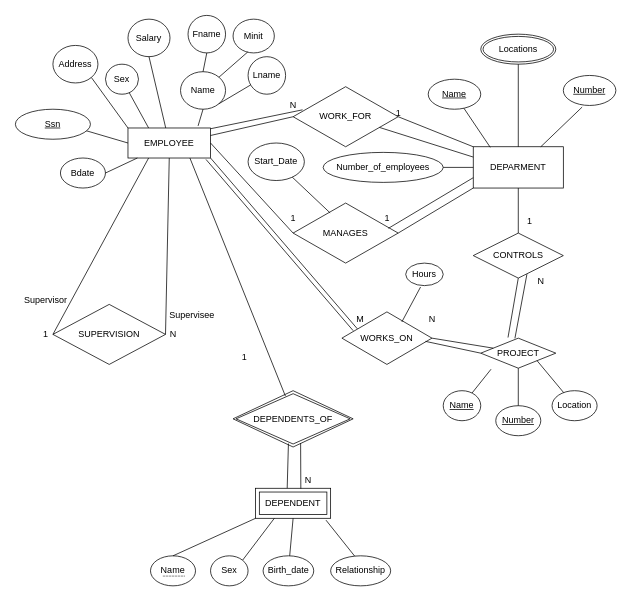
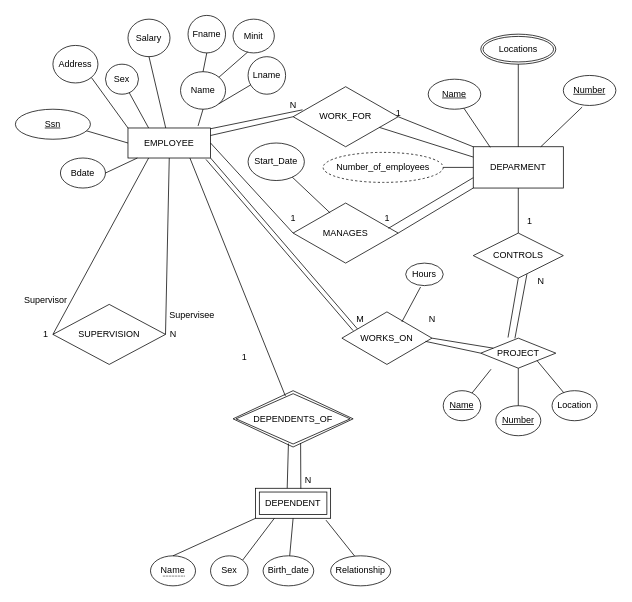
  <mxCell id="0" />
  <mxCell id="1" parent="0" />
  <mxCell id="2" value="EMPLOYEE" style="rounded=0;whiteSpace=wrap;html=1;" vertex="1" parent="1"><mxGeometry x="170" y="170" width="110" height="40" as="geometry" /></mxCell>
  <mxCell id="3" value="Bdate" style="ellipse;whiteSpace=wrap;html=1;" vertex="1" parent="1"><mxGeometry x="80" y="210" width="60" height="40" as="geometry" /></mxCell>
  <mxCell id="4" value="Fname" style="ellipse;whiteSpace=wrap;html=1;" vertex="1" parent="1"><mxGeometry x="250" width="50" height="50" as="geometry" y="20" /></mxCell>
  <mxCell id="5" value="Minit" style="ellipse;whiteSpace=wrap;html=1;" vertex="1" parent="1"><mxGeometry x="310" y="25" width="55" height="45" as="geometry" /></mxCell>
  <mxCell id="6" value="Lname" style="ellipse;whiteSpace=wrap;html=1;" vertex="1" parent="1"><mxGeometry x="330" y="75" width="50" height="50" as="geometry" /></mxCell>
  <mxCell id="7" value="Name" style="ellipse;whiteSpace=wrap;html=1;" vertex="1" parent="1"><mxGeometry x="240" y="95" width="60" height="50" as="geometry" /></mxCell>
  <mxCell id="8" value="Salary" style="ellipse;whiteSpace=wrap;html=1;" vertex="1" parent="1"><mxGeometry x="170" y="25" width="56" height="50" as="geometry" /></mxCell>
  <mxCell id="9" value="Address" style="ellipse;whiteSpace=wrap;html=1;" vertex="1" parent="1"><mxGeometry x="70" y="60" width="60" height="50" as="geometry" /></mxCell>
  <mxCell id="10" value="Sex" style="ellipse;whiteSpace=wrap;html=1;" vertex="1" parent="1"><mxGeometry x="140" y="85" width="44" height="40" as="geometry" /></mxCell>
  <mxCell id="11" value="" style="endArrow=none;html=1;rounded=0;entryX=1;entryY=0.5;entryDx=0;entryDy=0;" edge="1" parent="1" source="2" target="3"><mxGeometry width="50" height="50" relative="1" as="geometry"><mxPoint x="150" y="320" as="sourcePoint" /><mxPoint x="200" y="270" as="targetPoint" /></mxGeometry></mxCell>
  <mxCell id="12" value="" style="endArrow=none;html=1;rounded=0;entryX=0.849;entryY=-0.069;entryDx=0;entryDy=0;exitX=0.5;exitY=1;exitDx=0;exitDy=0;entryPerimeter=0;" edge="1" parent="1" source="7" target="2"><mxGeometry width="50" height="50" relative="1" as="geometry"><mxPoint x="380" y="390" as="sourcePoint" /><mxPoint x="430" y="340" as="targetPoint" /></mxGeometry></mxCell>
  <mxCell id="13" value="" style="endArrow=none;html=1;rounded=0;exitX=0.5;exitY=1;exitDx=0;exitDy=0;" edge="1" parent="1" source="8" target="2"><mxGeometry width="50" height="50" relative="1" as="geometry"><mxPoint x="380" y="390" as="sourcePoint" /><mxPoint x="430" y="340" as="targetPoint" /></mxGeometry></mxCell>
  <mxCell id="14" value="" style="endArrow=none;html=1;rounded=0;entryX=0.25;entryY=0;entryDx=0;entryDy=0;" edge="1" parent="1" source="10" target="2"><mxGeometry width="50" height="50" relative="1" as="geometry"><mxPoint x="380" y="390" as="sourcePoint" /><mxPoint x="430" y="340" as="targetPoint" /></mxGeometry></mxCell>
  <mxCell id="15" value="" style="endArrow=none;html=1;rounded=0;exitX=1;exitY=1;exitDx=0;exitDy=0;entryX=0;entryY=0;entryDx=0;entryDy=0;" edge="1" parent="1" source="9" target="2"><mxGeometry width="50" height="50" relative="1" as="geometry"><mxPoint x="380" y="390" as="sourcePoint" /><mxPoint x="430" y="340" as="targetPoint" /></mxGeometry></mxCell>
  <mxCell id="16" value="" style="endArrow=none;html=1;rounded=0;entryX=0;entryY=0.5;entryDx=0;entryDy=0;exitX=1;exitY=1;exitDx=0;exitDy=0;" edge="1" parent="1" target="2"><mxGeometry width="50" height="50" relative="1" as="geometry"><mxPoint x="111.17" y="172.714" as="sourcePoint" /><mxPoint x="430" y="340" as="targetPoint" /></mxGeometry></mxCell>
  <mxCell id="17" value="" style="endArrow=none;html=1;rounded=0;exitX=1;exitY=1;exitDx=0;exitDy=0;" edge="1" parent="1" source="7" target="6"><mxGeometry width="50" height="50" relative="1" as="geometry"><mxPoint x="380" y="390" as="sourcePoint" /><mxPoint x="430" y="340" as="targetPoint" /></mxGeometry></mxCell>
  <mxCell id="18" value="" style="endArrow=none;html=1;rounded=0;entryX=1;entryY=0;entryDx=0;entryDy=0;exitX=0.355;exitY=0.973;exitDx=0;exitDy=0;exitPerimeter=0;" edge="1" parent="1" source="5" target="7"><mxGeometry width="50" height="50" relative="1" as="geometry"><mxPoint x="380" y="390" as="sourcePoint" /><mxPoint x="430" y="340" as="targetPoint" /></mxGeometry></mxCell>
  <mxCell id="19" value="" style="endArrow=none;html=1;rounded=0;entryX=0.5;entryY=0;entryDx=0;entryDy=0;exitX=0.5;exitY=1;exitDx=0;exitDy=0;" edge="1" parent="1" source="4" target="7"><mxGeometry width="50" height="50" relative="1" as="geometry"><mxPoint x="380" y="390" as="sourcePoint" /><mxPoint x="430" y="340" as="targetPoint" /></mxGeometry></mxCell>
  <mxCell id="20" value="SUPERVISION&lt;br&gt;" style="rhombus;whiteSpace=wrap;html=1;" vertex="1" parent="1"><mxGeometry x="70" y="405" width="150" height="80" as="geometry" /></mxCell>
  <mxCell id="21" value="" style="endArrow=none;html=1;rounded=0;entryX=0.25;entryY=1;entryDx=0;entryDy=0;exitX=0;exitY=0.5;exitDx=0;exitDy=0;" edge="1" parent="1" source="20" target="2"><mxGeometry width="50" height="50" relative="1" as="geometry"><mxPoint x="380" y="380" as="sourcePoint" /><mxPoint x="430" y="330" as="targetPoint" /></mxGeometry></mxCell>
  <mxCell id="22" value="" style="endArrow=none;html=1;rounded=0;entryX=0.5;entryY=1;entryDx=0;entryDy=0;exitX=1;exitY=0.5;exitDx=0;exitDy=0;" edge="1" parent="1" source="20" target="2"><mxGeometry width="50" height="50" relative="1" as="geometry"><mxPoint x="380" y="380" as="sourcePoint" /><mxPoint x="430" y="330" as="targetPoint" /></mxGeometry></mxCell>
  <mxCell id="23" value="WORK_FOR" style="rhombus;whiteSpace=wrap;html=1;" vertex="1" parent="1"><mxGeometry x="390" y="115" width="140" height="80" as="geometry" /></mxCell>
  <mxCell id="24" value="MANAGES" style="rhombus;whiteSpace=wrap;html=1;" vertex="1" parent="1"><mxGeometry x="390" y="270" width="140" height="80" as="geometry" /></mxCell>
  <mxCell id="25" value="" style="endArrow=none;html=1;rounded=0;entryX=0.09;entryY=0.385;entryDx=0;entryDy=0;entryPerimeter=0;" edge="1" parent="1" target="23"><mxGeometry width="50" height="50" relative="1" as="geometry"><mxPoint x="280" y="171" as="sourcePoint" /><mxPoint x="470" y="330" as="targetPoint" /></mxGeometry></mxCell>
  <mxCell id="26" value="" style="endArrow=none;html=1;rounded=0;exitX=1;exitY=0.25;exitDx=0;exitDy=0;entryX=0;entryY=0.5;entryDx=0;entryDy=0;" edge="1" parent="1" source="2" target="23"><mxGeometry width="50" height="50" relative="1" as="geometry"><mxPoint x="420" y="380" as="sourcePoint" /><mxPoint x="470" y="330" as="targetPoint" /></mxGeometry></mxCell>
  <mxCell id="27" value="N" style="text;html=1;align=center;verticalAlign=middle;resizable=0;points=[];autosize=1;strokeColor=none;fillColor=none;" vertex="1" parent="1"><mxGeometry x="375" y="125" width="30" height="30" as="geometry" /></mxCell>
  <mxCell id="28" value="" style="endArrow=none;html=1;rounded=0;exitX=1;exitY=0.5;exitDx=0;exitDy=0;entryX=0;entryY=0.5;entryDx=0;entryDy=0;" edge="1" parent="1" source="2" target="24"><mxGeometry width="50" height="50" relative="1" as="geometry"><mxPoint x="420" y="380" as="sourcePoint" /><mxPoint x="470" y="330" as="targetPoint" /></mxGeometry></mxCell>
  <mxCell id="29" value="Start_Date" style="ellipse;whiteSpace=wrap;html=1;" vertex="1" parent="1"><mxGeometry x="330" y="190" width="75" height="50" as="geometry" /></mxCell>
  <mxCell id="30" value="" style="endArrow=none;html=1;rounded=0;entryX=0.352;entryY=0.164;entryDx=0;entryDy=0;entryPerimeter=0;" edge="1" parent="1" source="29" target="24"><mxGeometry width="50" height="50" relative="1" as="geometry"><mxPoint x="420" y="380" as="sourcePoint" /><mxPoint x="470" y="330" as="targetPoint" /></mxGeometry></mxCell>
  <mxCell id="31" value="DEPARMENT" style="rounded=0;whiteSpace=wrap;html=1;" vertex="1" parent="1"><mxGeometry x="630" y="195" width="120" height="55" as="geometry" /></mxCell>
  <mxCell id="32" value="Name" style="ellipse;whiteSpace=wrap;html=1;align=center;fontStyle=4;" vertex="1" parent="1"><mxGeometry x="570" y="105" width="70" height="40" as="geometry" /></mxCell>
  <mxCell id="33" value="Locations" style="ellipse;shape=doubleEllipse;margin=3;whiteSpace=wrap;html=1;align=center;" vertex="1" parent="1"><mxGeometry x="640" y="45" width="100" height="40" as="geometry" /></mxCell>
  <mxCell id="34" value="Number" style="ellipse;whiteSpace=wrap;html=1;align=center;fontStyle=4;" vertex="1" parent="1"><mxGeometry x="750" y="100" width="70" height="40" as="geometry" /></mxCell>
  <mxCell id="35" value="" style="endArrow=none;html=1;rounded=0;entryX=0.189;entryY=0.015;entryDx=0;entryDy=0;entryPerimeter=0;" edge="1" parent="1" source="32" target="31"><mxGeometry width="50" height="50" relative="1" as="geometry"><mxPoint x="440" y="380" as="sourcePoint" /><mxPoint x="490" y="330" as="targetPoint" /></mxGeometry></mxCell>
  <mxCell id="36" value="" style="endArrow=none;html=1;rounded=0;entryX=0.5;entryY=0;entryDx=0;entryDy=0;exitX=0.5;exitY=1;exitDx=0;exitDy=0;" edge="1" parent="1" source="33" target="31"><mxGeometry width="50" height="50" relative="1" as="geometry"><mxPoint x="440" y="380" as="sourcePoint" /><mxPoint x="490" y="330" as="targetPoint" /></mxGeometry></mxCell>
  <mxCell id="37" value="" style="endArrow=none;html=1;rounded=0;entryX=0.75;entryY=0;entryDx=0;entryDy=0;exitX=0.358;exitY=1.054;exitDx=0;exitDy=0;exitPerimeter=0;" edge="1" parent="1" source="34" target="31"><mxGeometry width="50" height="50" relative="1" as="geometry"><mxPoint x="440" y="380" as="sourcePoint" /><mxPoint x="490" y="330" as="targetPoint" /></mxGeometry></mxCell>
  <mxCell id="38" value="" style="endArrow=none;html=1;rounded=0;exitX=0;exitY=0.25;exitDx=0;exitDy=0;" edge="1" parent="1" source="31" target="23"><mxGeometry width="50" height="50" relative="1" as="geometry"><mxPoint x="440" y="380" as="sourcePoint" /><mxPoint x="490" y="330" as="targetPoint" /></mxGeometry></mxCell>
  <mxCell id="39" value="" style="endArrow=none;html=1;rounded=0;entryX=0;entryY=0;entryDx=0;entryDy=0;exitX=1;exitY=0.5;exitDx=0;exitDy=0;" edge="1" parent="1" source="23" target="31"><mxGeometry width="50" height="50" relative="1" as="geometry"><mxPoint x="440" y="380" as="sourcePoint" /><mxPoint x="490" y="330" as="targetPoint" /></mxGeometry></mxCell>
  <mxCell id="40" value="1" style="text;html=1;align=center;verticalAlign=middle;resizable=0;points=[];autosize=1;strokeColor=none;fillColor=none;" vertex="1" parent="1"><mxGeometry x="515" y="135" width="30" height="30" as="geometry" /></mxCell>
- <mxCell id="41" value="Number_of_employees" style="ellipse;whiteSpace=wrap;html=1;align=center;dashed=0;" vertex="1" parent="1"><mxGeometry x="430" y="202.5" width="160" height="40" as="geometry" /></mxCell>
+ <mxCell id="41" value="Number_of_employees" style="ellipse;whiteSpace=wrap;html=1;align=center;dashed=1;" vertex="1" parent="1"><mxGeometry x="430" y="202.5" width="160" height="40" as="geometry" /></mxCell>
  <mxCell id="42" value="" style="endArrow=none;html=1;rounded=0;entryX=0;entryY=0.5;entryDx=0;entryDy=0;exitX=1;exitY=0.5;exitDx=0;exitDy=0;" edge="1" parent="1" source="41" target="31"><mxGeometry width="50" height="50" relative="1" as="geometry"><mxPoint x="440" y="380" as="sourcePoint" /><mxPoint x="490" y="330" as="targetPoint" /></mxGeometry></mxCell>
  <mxCell id="43" value="CONTROLS" style="shape=rhombus;perimeter=rhombusPerimeter;whiteSpace=wrap;html=1;align=center;" vertex="1" parent="1"><mxGeometry x="630" y="310" width="120" height="60" as="geometry" /></mxCell>
  <mxCell id="44" value="" style="endArrow=none;html=1;rounded=0;entryX=0.5;entryY=1;entryDx=0;entryDy=0;" edge="1" parent="1" source="43" target="31"><mxGeometry width="50" height="50" relative="1" as="geometry"><mxPoint x="440" y="490" as="sourcePoint" /><mxPoint x="490" y="440" as="targetPoint" /></mxGeometry></mxCell>
  <mxCell id="45" value="1" style="text;html=1;align=center;verticalAlign=middle;resizable=0;points=[];autosize=1;strokeColor=none;fillColor=none;" vertex="1" parent="1"><mxGeometry x="690" y="280" width="30" height="30" as="geometry" /></mxCell>
  <mxCell id="46" value="1" style="text;html=1;align=center;verticalAlign=middle;resizable=0;points=[];autosize=1;strokeColor=none;fillColor=none;" vertex="1" parent="1"><mxGeometry x="375" y="275" width="30" height="30" as="geometry" /></mxCell>
  <mxCell id="47" value="" style="endArrow=none;html=1;rounded=0;entryX=0;entryY=1;entryDx=0;entryDy=0;exitX=1;exitY=0.5;exitDx=0;exitDy=0;" edge="1" parent="1" source="24" target="31"><mxGeometry width="50" height="50" relative="1" as="geometry"><mxPoint x="440" y="490" as="sourcePoint" /><mxPoint x="490" y="440" as="targetPoint" /></mxGeometry></mxCell>
  <mxCell id="48" value="" style="endArrow=none;html=1;rounded=0;entryX=0;entryY=0.75;entryDx=0;entryDy=0;exitX=0.907;exitY=0.421;exitDx=0;exitDy=0;exitPerimeter=0;" edge="1" parent="1" source="24" target="31"><mxGeometry width="50" height="50" relative="1" as="geometry"><mxPoint x="440" y="490" as="sourcePoint" /><mxPoint x="490" y="440" as="targetPoint" /></mxGeometry></mxCell>
  <mxCell id="49" value="1" style="text;html=1;align=center;verticalAlign=middle;resizable=0;points=[];autosize=1;strokeColor=none;fillColor=none;" vertex="1" parent="1"><mxGeometry x="500" y="275" width="30" height="30" as="geometry" /></mxCell>
  <mxCell id="50" value="WORKS_ON" style="shape=rhombus;perimeter=rhombusPerimeter;whiteSpace=wrap;html=1;align=center;" vertex="1" parent="1"><mxGeometry x="455" y="415" width="120" height="70" as="geometry" /></mxCell>
  <mxCell id="51" value="PROJECT" style="rhombus;whiteSpace=wrap;html=1;align=center;" vertex="1" parent="1"><mxGeometry x="640" y="450" width="100" height="40" as="geometry" /></mxCell>
  <mxCell id="52" value="" style="endArrow=none;html=1;rounded=0;entryX=0.5;entryY=1;entryDx=0;entryDy=0;exitX=0.363;exitY=-0.021;exitDx=0;exitDy=0;exitPerimeter=0;" edge="1" parent="1" source="51" target="43"><mxGeometry width="50" height="50" relative="1" as="geometry"><mxPoint x="670" y="450" as="sourcePoint" /><mxPoint x="490" y="440" as="targetPoint" /></mxGeometry></mxCell>
  <mxCell id="53" value="" style="endArrow=none;html=1;rounded=0;exitX=0.455;exitY=0.007;exitDx=0;exitDy=0;exitPerimeter=0;entryX=0.596;entryY=0.913;entryDx=0;entryDy=0;entryPerimeter=0;" edge="1" parent="1" source="51" target="43"><mxGeometry width="50" height="50" relative="1" as="geometry"><mxPoint x="709" y="420" as="sourcePoint" /><mxPoint x="700" y="370" as="targetPoint" /></mxGeometry></mxCell>
  <mxCell id="54" value="N" style="text;html=1;align=center;verticalAlign=middle;resizable=0;points=[];autosize=1;strokeColor=none;fillColor=none;" vertex="1" parent="1"><mxGeometry x="705" y="360" width="30" height="30" as="geometry" /></mxCell>
  <mxCell id="55" value="" style="endArrow=none;html=1;rounded=0;entryX=0;entryY=0.25;entryDx=0;entryDy=0;exitX=1;exitY=0.5;exitDx=0;exitDy=0;" edge="1" parent="1" source="50" target="51"><mxGeometry width="50" height="50" relative="1" as="geometry"><mxPoint x="580" y="490" as="sourcePoint" /><mxPoint x="630" y="440" as="targetPoint" /></mxGeometry></mxCell>
  <mxCell id="56" value="" style="endArrow=none;html=1;rounded=0;entryX=0;entryY=0.5;entryDx=0;entryDy=0;exitX=0.928;exitY=0.561;exitDx=0;exitDy=0;exitPerimeter=0;" edge="1" parent="1" source="50" target="51"><mxGeometry width="50" height="50" relative="1" as="geometry"><mxPoint x="580" y="490" as="sourcePoint" /><mxPoint x="630" y="440" as="targetPoint" /></mxGeometry></mxCell>
  <mxCell id="57" value="N" style="text;html=1;align=center;verticalAlign=middle;resizable=0;points=[];autosize=1;strokeColor=none;fillColor=none;" vertex="1" parent="1"><mxGeometry x="560" y="410" width="30" height="30" as="geometry" /></mxCell>
  <mxCell id="58" value="Hours" style="ellipse;whiteSpace=wrap;html=1;align=center;" vertex="1" parent="1"><mxGeometry x="540" y="350" width="50" height="30" as="geometry" /></mxCell>
  <mxCell id="59" value="" style="endArrow=none;html=1;rounded=0;entryX=0.396;entryY=1.062;entryDx=0;entryDy=0;entryPerimeter=0;exitX=0.666;exitY=0.19;exitDx=0;exitDy=0;exitPerimeter=0;" edge="1" parent="1" source="50" target="58"><mxGeometry width="50" height="50" relative="1" as="geometry"><mxPoint x="580" y="490" as="sourcePoint" /><mxPoint x="630" y="440" as="targetPoint" /></mxGeometry></mxCell>
  <mxCell id="60" value="" style="endArrow=none;html=1;rounded=0;entryX=0.172;entryY=0.323;entryDx=0;entryDy=0;entryPerimeter=0;exitX=1;exitY=1;exitDx=0;exitDy=0;" edge="1" parent="1" source="2" target="50"><mxGeometry width="50" height="50" relative="1" as="geometry"><mxPoint x="390" y="480" as="sourcePoint" /><mxPoint x="440" y="430" as="targetPoint" /></mxGeometry></mxCell>
  <mxCell id="61" value="" style="endArrow=none;html=1;rounded=0;entryX=0.125;entryY=0.357;entryDx=0;entryDy=0;entryPerimeter=0;exitX=0.945;exitY=1.048;exitDx=0;exitDy=0;exitPerimeter=0;" edge="1" parent="1" source="2" target="50"><mxGeometry width="50" height="50" relative="1" as="geometry"><mxPoint x="330" y="280" as="sourcePoint" /><mxPoint x="440" y="430" as="targetPoint" /></mxGeometry></mxCell>
  <mxCell id="62" value="M" style="text;html=1;align=center;verticalAlign=middle;resizable=0;points=[];autosize=1;strokeColor=none;fillColor=none;" vertex="1" parent="1"><mxGeometry x="464" y="410" width="30" height="30" as="geometry" /></mxCell>
  <mxCell id="63" value="DEPENDENTS_OF" style="shape=rhombus;double=1;perimeter=rhombusPerimeter;whiteSpace=wrap;html=1;align=center;" vertex="1" parent="1"><mxGeometry x="310" y="520" width="160" height="75" as="geometry" /></mxCell>
  <mxCell id="64" value="" style="endArrow=none;html=1;rounded=0;exitX=0.436;exitY=0.096;exitDx=0;exitDy=0;exitPerimeter=0;entryX=0.75;entryY=1;entryDx=0;entryDy=0;" edge="1" parent="1" source="63" target="2"><mxGeometry width="50" height="50" relative="1" as="geometry"><mxPoint x="360" y="410" as="sourcePoint" /><mxPoint x="410" y="360" as="targetPoint" /></mxGeometry></mxCell>
  <mxCell id="65" value="1" style="text;html=1;align=center;verticalAlign=middle;resizable=0;points=[];autosize=1;strokeColor=none;fillColor=none;" vertex="1" parent="1"><mxGeometry x="310" y="460" width="30" height="30" as="geometry" /></mxCell>
  <mxCell id="66" value="Supervisor" style="text;html=1;align=center;verticalAlign=middle;resizable=0;points=[];autosize=1;strokeColor=none;fillColor=none;" vertex="1" parent="1"><mxGeometry x="20" y="385" width="80" height="30" as="geometry" /></mxCell>
  <mxCell id="67" value="Supervisee" style="text;html=1;align=center;verticalAlign=middle;resizable=0;points=[];autosize=1;strokeColor=none;fillColor=none;" vertex="1" parent="1"><mxGeometry x="215" y="405" width="80" height="30" as="geometry" /></mxCell>
  <mxCell id="68" value="1" style="text;html=1;align=center;verticalAlign=middle;resizable=0;points=[];autosize=1;strokeColor=none;fillColor=none;" vertex="1" parent="1"><mxGeometry x="45" y="430" width="30" height="30" as="geometry" /></mxCell>
  <mxCell id="69" value="N" style="text;html=1;align=center;verticalAlign=middle;resizable=0;points=[];autosize=1;strokeColor=none;fillColor=none;" vertex="1" parent="1"><mxGeometry x="215" y="430" width="30" height="30" as="geometry" /></mxCell>
  <mxCell id="70" value="" style="endArrow=none;html=1;rounded=0;entryX=0.461;entryY=0.939;entryDx=0;entryDy=0;entryPerimeter=0;exitX=0.421;exitY=0.014;exitDx=0;exitDy=0;exitPerimeter=0;" edge="1" parent="1" source="71" target="63"><mxGeometry width="50" height="50" relative="1" as="geometry"><mxPoint x="350" y="640" as="sourcePoint" /><mxPoint x="400" y="590" as="targetPoint" /></mxGeometry></mxCell>
  <mxCell id="71" value="DEPENDENT" style="shape=ext;margin=3;double=1;whiteSpace=wrap;html=1;align=center;" vertex="1" parent="1"><mxGeometry x="340" y="650" width="100" height="40" as="geometry" /></mxCell>
  <mxCell id="72" value="" style="endArrow=none;html=1;rounded=0;exitX=0.603;exitY=0.014;exitDx=0;exitDy=0;exitPerimeter=0;" edge="1" parent="1" source="71"><mxGeometry width="50" height="50" relative="1" as="geometry"><mxPoint x="350" y="640" as="sourcePoint" /><mxPoint x="400" y="590" as="targetPoint" /></mxGeometry></mxCell>
  <mxCell id="73" value="N" style="text;html=1;align=center;verticalAlign=middle;resizable=0;points=[];autosize=1;strokeColor=none;fillColor=none;" vertex="1" parent="1"><mxGeometry x="395" y="625" width="30" height="30" as="geometry" /></mxCell>
  <mxCell id="74" value="Ssn" style="ellipse;whiteSpace=wrap;html=1;align=center;fontStyle=4;" vertex="1" parent="1"><mxGeometry x="20" y="145" width="100" height="40" as="geometry" /></mxCell>
  <mxCell id="75" value="Name" style="ellipse;whiteSpace=wrap;html=1;align=center;fontStyle=4;" vertex="1" parent="1"><mxGeometry x="590" y="520" width="50" height="40" as="geometry" /></mxCell>
  <mxCell id="76" value="Number" style="ellipse;whiteSpace=wrap;html=1;align=center;fontStyle=4;" vertex="1" parent="1"><mxGeometry x="660" y="540" width="60" height="40" as="geometry" /></mxCell>
  <mxCell id="77" value="Location" style="ellipse;whiteSpace=wrap;html=1;align=center;" vertex="1" parent="1"><mxGeometry x="735" y="520" width="60" height="40" as="geometry" /></mxCell>
  <mxCell id="78" value="" style="endArrow=none;html=1;rounded=0;entryX=0.137;entryY=1.035;entryDx=0;entryDy=0;entryPerimeter=0;" edge="1" parent="1" source="75" target="51"><mxGeometry width="50" height="50" relative="1" as="geometry"><mxPoint x="510" y="580" as="sourcePoint" /><mxPoint x="560" y="530" as="targetPoint" /></mxGeometry></mxCell>
  <mxCell id="79" value="" style="endArrow=none;html=1;rounded=0;entryX=0.5;entryY=1;entryDx=0;entryDy=0;" edge="1" parent="1" source="76" target="51"><mxGeometry width="50" height="50" relative="1" as="geometry"><mxPoint x="510" y="580" as="sourcePoint" /><mxPoint x="560" y="530" as="targetPoint" /></mxGeometry></mxCell>
  <mxCell id="80" value="" style="endArrow=none;html=1;rounded=0;entryX=1;entryY=1;entryDx=0;entryDy=0;" edge="1" parent="1" source="77" target="51"><mxGeometry width="50" height="50" relative="1" as="geometry"><mxPoint x="510" y="580" as="sourcePoint" /><mxPoint x="560" y="530" as="targetPoint" /></mxGeometry></mxCell>
  <mxCell id="81" value="&lt;span style=&quot;border-bottom: 1px dotted&quot;&gt;Name&lt;/span&gt;" style="ellipse;whiteSpace=wrap;html=1;align=center;" vertex="1" parent="1"><mxGeometry x="200" y="740" width="60" height="40" as="geometry" /></mxCell>
  <mxCell id="82" value="Sex" style="ellipse;whiteSpace=wrap;html=1;align=center;" vertex="1" parent="1"><mxGeometry x="280" y="740" width="50" height="40" as="geometry" /></mxCell>
  <mxCell id="83" value="Birth_date" style="ellipse;whiteSpace=wrap;html=1;align=center;" vertex="1" parent="1"><mxGeometry x="350" y="740" width="67.5" height="40" as="geometry" /></mxCell>
  <mxCell id="84" value="Relationship" style="ellipse;whiteSpace=wrap;html=1;align=center;" vertex="1" parent="1"><mxGeometry x="440" y="740" width="80" height="40" as="geometry" /></mxCell>
  <mxCell id="85" value="" style="endArrow=none;html=1;rounded=0;entryX=0.5;entryY=0;entryDx=0;entryDy=0;" edge="1" parent="1" target="81"><mxGeometry width="50" height="50" relative="1" as="geometry"><mxPoint x="340" y="690" as="sourcePoint" /><mxPoint x="440" y="620" as="targetPoint" /></mxGeometry></mxCell>
  <mxCell id="86" value="" style="endArrow=none;html=1;rounded=0;entryX=1;entryY=0;entryDx=0;entryDy=0;exitX=0.25;exitY=1;exitDx=0;exitDy=0;" edge="1" parent="1" source="71" target="82"><mxGeometry width="50" height="50" relative="1" as="geometry"><mxPoint x="390" y="670" as="sourcePoint" /><mxPoint x="440" y="620" as="targetPoint" /></mxGeometry></mxCell>
  <mxCell id="87" value="" style="endArrow=none;html=1;rounded=0;" edge="1" parent="1" target="83"><mxGeometry width="50" height="50" relative="1" as="geometry"><mxPoint x="390" y="690" as="sourcePoint" /><mxPoint x="440" y="620" as="targetPoint" /></mxGeometry></mxCell>
  <mxCell id="88" value="" style="endArrow=none;html=1;rounded=0;entryX=0.401;entryY=0.011;entryDx=0;entryDy=0;entryPerimeter=0;exitX=0.938;exitY=1.061;exitDx=0;exitDy=0;exitPerimeter=0;" edge="1" parent="1" source="71" target="84"><mxGeometry width="50" height="50" relative="1" as="geometry"><mxPoint x="390" y="670" as="sourcePoint" /><mxPoint x="440" y="620" as="targetPoint" /></mxGeometry></mxCell>
